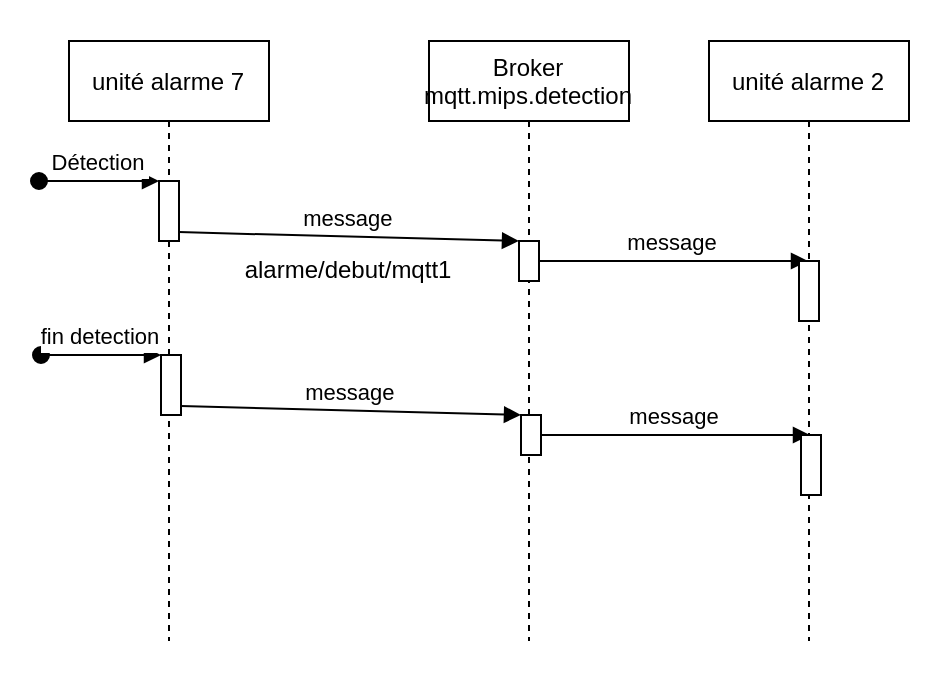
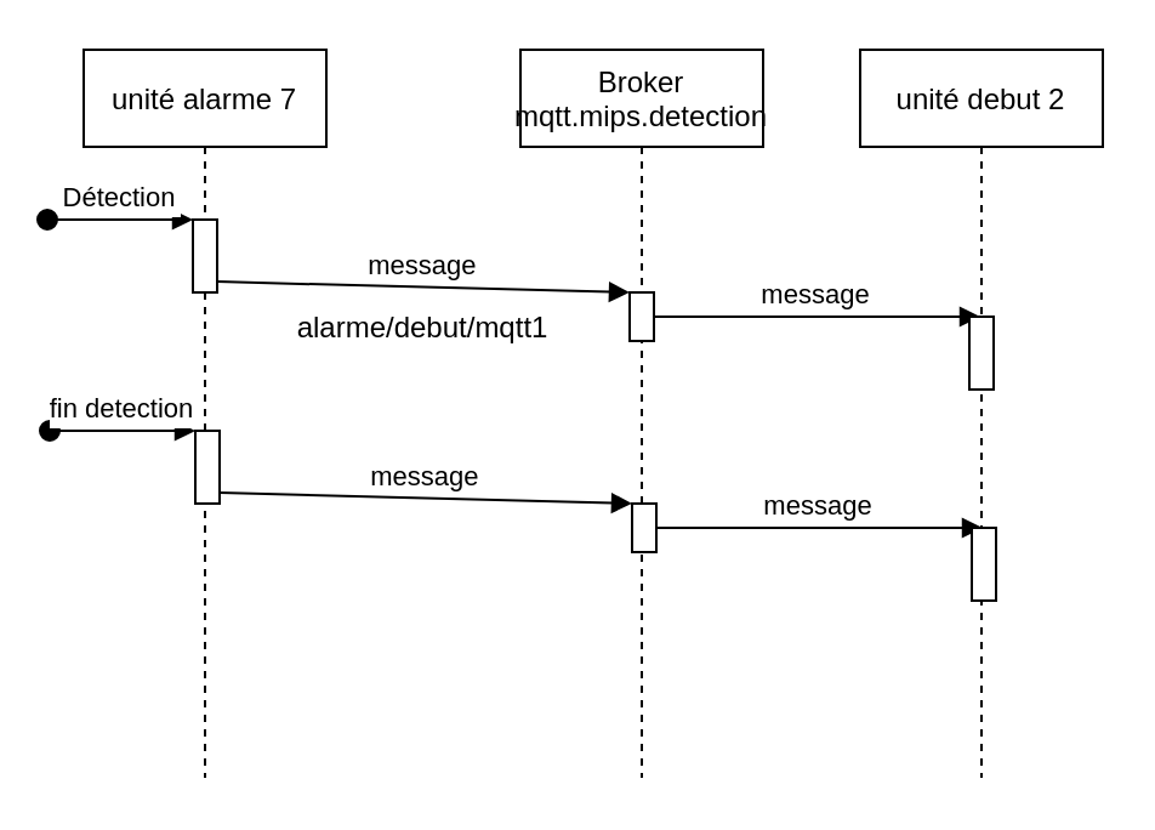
  <mxCell id="0" />
  <mxCell id="1" parent="0" />
  <mxCell id="2" value="unité alarme 7" style="shape=umlLifeline;perimeter=lifelinePerimeter;container=1;collapsible=0;recursiveResize=0;rounded=0;shadow=0;strokeWidth=1;" parent="1" vertex="1"><mxGeometry x="34" y="20" width="100" height="300" as="geometry" /></mxCell>
  <mxCell id="3" value="" style="points=[];perimeter=orthogonalPerimeter;rounded=0;shadow=0;strokeWidth=1;" parent="2" vertex="1"><mxGeometry x="45" y="70" width="10" height="30" as="geometry" /></mxCell>
  <mxCell id="4" value="Détection" style="verticalAlign=bottom;startArrow=oval;endArrow=block;startSize=8;shadow=0;strokeWidth=1;" parent="2" target="3" edge="1"><mxGeometry relative="1" as="geometry"><mxPoint x="-15" y="70" as="sourcePoint" /></mxGeometry></mxCell>
  <mxCell id="5" value="Broker&#10;mqtt.mips.detection" style="shape=umlLifeline;perimeter=lifelinePerimeter;container=1;collapsible=0;recursiveResize=0;rounded=0;shadow=0;strokeWidth=1;" parent="1" vertex="1"><mxGeometry x="214" y="20" width="100" height="300" as="geometry" /></mxCell>
  <mxCell id="6" value="" style="points=[];perimeter=orthogonalPerimeter;rounded=0;shadow=0;strokeWidth=1;" parent="5" vertex="1"><mxGeometry x="45" y="100" width="10" height="20" as="geometry" /></mxCell>
  <mxCell id="7" value="message" style="verticalAlign=bottom;endArrow=block;entryX=0;entryY=0;shadow=0;strokeWidth=1;exitX=0.993;exitY=0.852;exitDx=0;exitDy=0;exitPerimeter=0;" parent="1" source="3" target="6" edge="1"><mxGeometry relative="1" as="geometry"><mxPoint x="189" y="100" as="sourcePoint" /></mxGeometry></mxCell>
  <mxCell id="8" value="message" style="verticalAlign=bottom;endArrow=block;shadow=0;strokeWidth=1;" parent="1" source="6" target="9" edge="1"><mxGeometry relative="1" as="geometry"><mxPoint x="154" y="140" as="sourcePoint" /></mxGeometry></mxCell>
- <mxCell id="9" value="unité alarme 2" style="shape=umlLifeline;perimeter=lifelinePerimeter;container=1;collapsible=0;recursiveResize=0;rounded=0;shadow=0;strokeWidth=1;" vertex="1" parent="1"><mxGeometry x="354" y="20" width="100" height="300" as="geometry" /></mxCell>
+ <mxCell id="9" value="unité debut 2" style="shape=umlLifeline;perimeter=lifelinePerimeter;container=1;collapsible=0;recursiveResize=0;rounded=0;shadow=0;strokeWidth=1;" vertex="1" parent="1"><mxGeometry x="354" y="20" width="100" height="300" as="geometry" /></mxCell>
  <mxCell id="10" value="" style="points=[];perimeter=orthogonalPerimeter;rounded=0;shadow=0;strokeWidth=1;" vertex="1" parent="9"><mxGeometry x="45" y="110" width="10" height="30" as="geometry" /></mxCell>
  <mxCell id="11" value="" style="points=[];perimeter=orthogonalPerimeter;rounded=0;shadow=0;strokeWidth=1;" vertex="1" parent="1"><mxGeometry x="80" y="177" width="10" height="30" as="geometry" /></mxCell>
  <mxCell id="12" value="fin detection" style="verticalAlign=bottom;startArrow=oval;endArrow=block;startSize=8;shadow=0;strokeWidth=1;" edge="1" parent="1" target="11"><mxGeometry relative="1" as="geometry"><mxPoint x="20" y="177" as="sourcePoint" /></mxGeometry></mxCell>
  <mxCell id="13" value="" style="points=[];perimeter=orthogonalPerimeter;rounded=0;shadow=0;strokeWidth=1;" vertex="1" parent="1"><mxGeometry x="260" y="207" width="10" height="20" as="geometry" /></mxCell>
  <mxCell id="14" value="message" style="verticalAlign=bottom;endArrow=block;entryX=0;entryY=0;shadow=0;strokeWidth=1;exitX=0.993;exitY=0.852;exitDx=0;exitDy=0;exitPerimeter=0;" edge="1" parent="1" source="11" target="13"><mxGeometry relative="1" as="geometry"><mxPoint x="190" y="187" as="sourcePoint" /></mxGeometry></mxCell>
  <mxCell id="15" value="message" style="verticalAlign=bottom;endArrow=block;shadow=0;strokeWidth=1;" edge="1" parent="1" source="13"><mxGeometry relative="1" as="geometry"><mxPoint x="155" y="227" as="sourcePoint" /><mxPoint x="404.5" y="217" as="targetPoint" /></mxGeometry></mxCell>
  <mxCell id="16" value="" style="points=[];perimeter=orthogonalPerimeter;rounded=0;shadow=0;strokeWidth=1;" vertex="1" parent="1"><mxGeometry x="400" y="217" width="10" height="30" as="geometry" /></mxCell>
  <mxCell id="17" value="alarme/debut/mqtt1" style="text;html=1;strokeColor=none;fillColor=none;align=center;verticalAlign=middle;whiteSpace=wrap;rounded=0;" vertex="1" parent="1"><mxGeometry x="144" y="120" width="60" height="30" as="geometry" /></mxCell>
